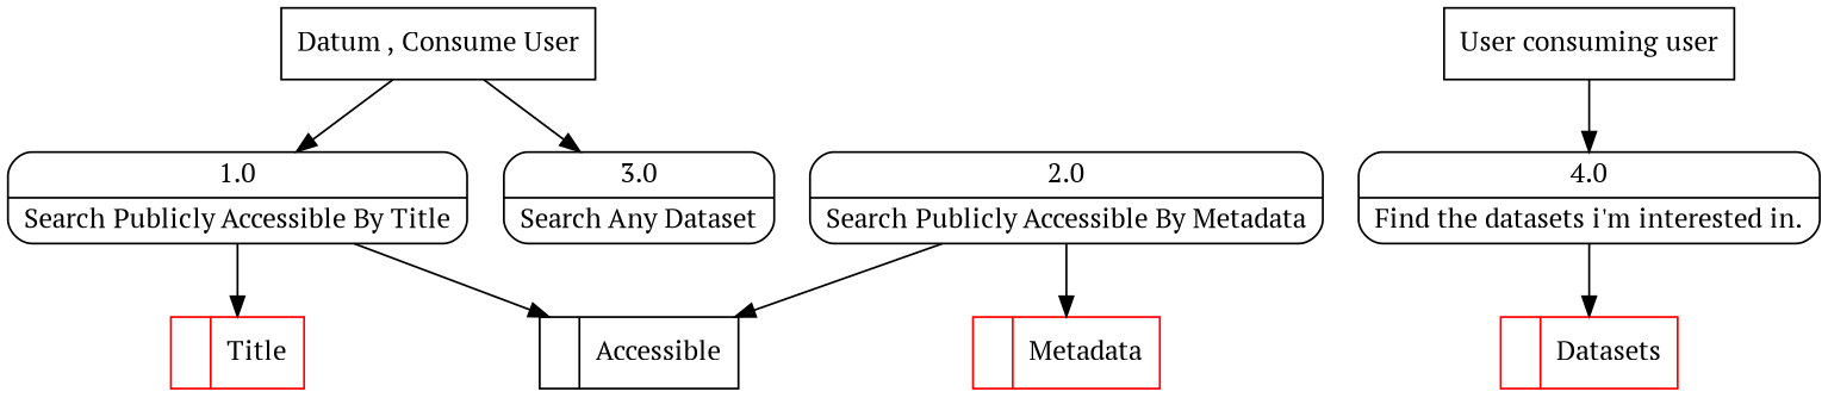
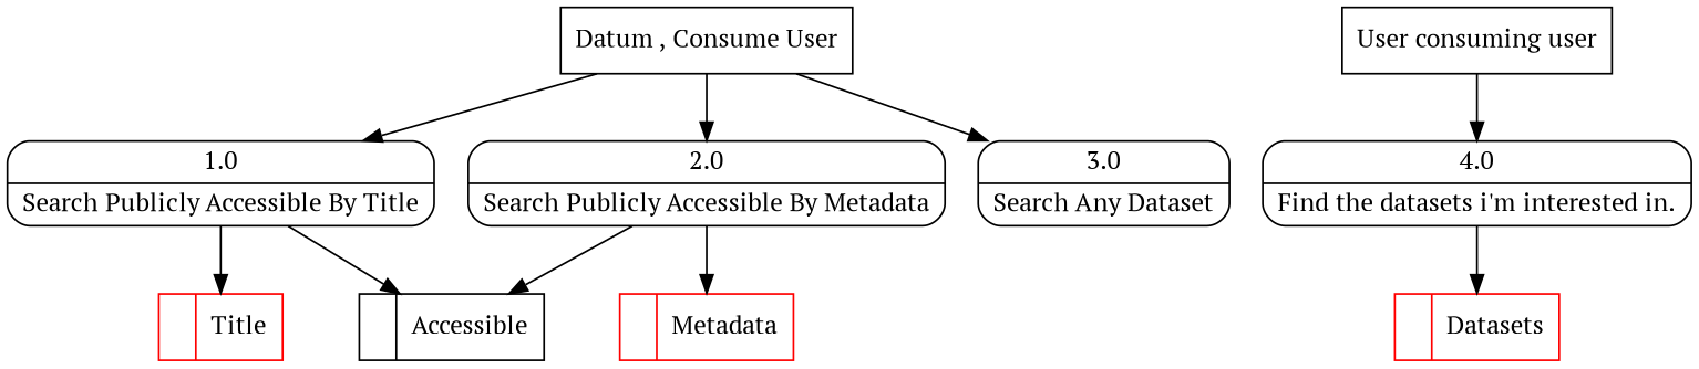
  digraph {
    fontname="PT Serif"
    node [fontname="PT Serif" shape=record]
    edge [fontname="PT Serif"]
    n1 [label="<f0>  |<f1> Accessible "]
    n2 [color=red label="<f0>  |<f1> Metadata "]
    n3 [color=red label="<f0>  |<f1> Title "]
    n4 [label="Datum , Consume User" shape=box]
    n5 [label="{<f0> 1.0|<f1> Search Publicly Accessible By Title }" shape=Mrecord]
    n6 [label="{<f0> 2.0|<f1> Search Publicly Accessible By Metadata }" shape=Mrecord]
    n7 [label="{<f0> 3.0|<f1> Search Any Dataset }" shape=Mrecord]
    n8 [label="{<f0> 4.0|<f1> Find the datasets i'm interested in. }" shape=Mrecord]
    n9 [color=red label="<f0>  |<f1> Datasets "]
    n10 [label="User consuming user" shape=box]
    n4 -> n5
+   n4 -> n6
    n4 -> n7
    n5 -> n1
    n5 -> n3
    n6 -> n1
    n6 -> n2
    n8 -> n9
    n10 -> n8
  }
